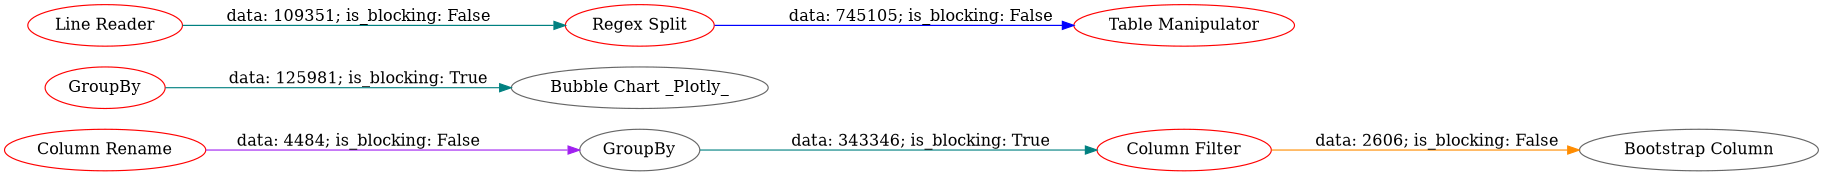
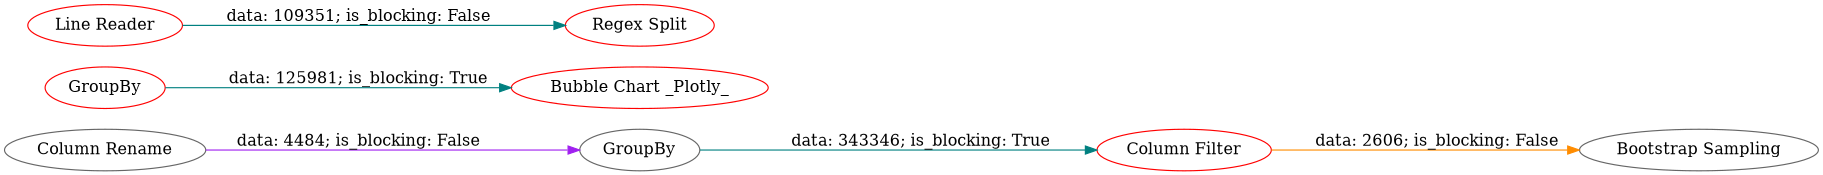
  digraph {
    rankdir=LR
    node [color=red]
    edge [color=teal]
    n1 [color=gray40 label=GroupBy]
    n2 [label="Column Filter"]
-   n3 [color=gray40 label="Bootstrap Column"]
+   n3 [color=gray40 label="Bootstrap Sampling"]
    n4 [label=GroupBy]
-   n5 [color=gray40 label="Bubble Chart _Plotly_"]
+   n5 [label="Bubble Chart _Plotly_"]
    n6 [label="Line Reader"]
    n7 [label="Regex Split"]
-   n8 [label="Table Manipulator"]
-   n9 [label="Column Rename"]
+   n9 [color=gray40 label="Column Rename"]
    n1 -> n2 [label="data: 343346; is_blocking: True"]
    n2 -> n3 [color=darkorange label="data: 2606; is_blocking: False"]
    n4 -> n5 [label="data: 125981; is_blocking: True"]
    n6 -> n7 [label="data: 109351; is_blocking: False"]
-   n7 -> n8 [color=blue label="data: 745105; is_blocking: False"]
    n9 -> n1 [color=purple label="data: 4484; is_blocking: False"]
  }
